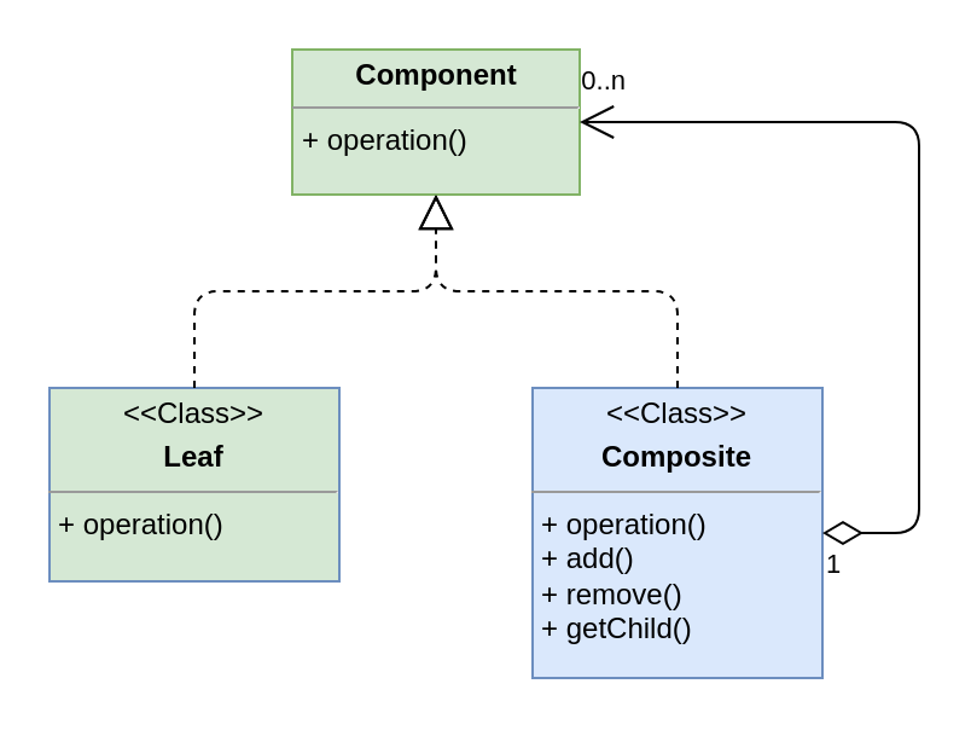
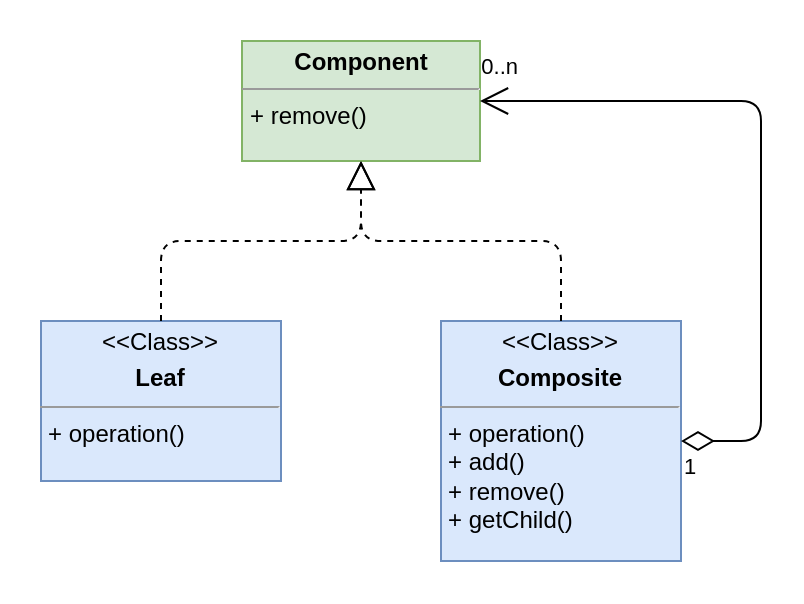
  <mxCell id="0" />
  <mxCell id="1" parent="0" />
- <mxCell id="2" value="&lt;p style=&quot;margin: 0px ; margin-top: 4px ; text-align: center&quot;&gt;&amp;lt;&amp;lt;Class&amp;gt;&amp;gt;&lt;/p&gt;&lt;p style=&quot;margin: 0px ; margin-top: 4px ; text-align: center&quot;&gt;&lt;b&gt;Leaf&lt;/b&gt;&lt;/p&gt;&lt;hr size=&quot;1&quot;&gt;&lt;p style=&quot;margin: 0px ; margin-left: 4px&quot;&gt;+ operation()&lt;br&gt;&lt;/p&gt;" style="verticalAlign=top;align=left;overflow=fill;fontSize=12;fontFamily=Helvetica;html=1;fillColor=#d5e8d4;strokeColor=#6c8ebf;" parent="1" vertex="1"><mxGeometry x="20" y="160" width="120" height="80" as="geometry" /></mxCell>
+ <mxCell id="2" value="&lt;p style=&quot;margin: 0px ; margin-top: 4px ; text-align: center&quot;&gt;&amp;lt;&amp;lt;Class&amp;gt;&amp;gt;&lt;/p&gt;&lt;p style=&quot;margin: 0px ; margin-top: 4px ; text-align: center&quot;&gt;&lt;b&gt;Leaf&lt;/b&gt;&lt;/p&gt;&lt;hr size=&quot;1&quot;&gt;&lt;p style=&quot;margin: 0px ; margin-left: 4px&quot;&gt;+ operation()&lt;br&gt;&lt;/p&gt;" style="verticalAlign=top;align=left;overflow=fill;fontSize=12;fontFamily=Helvetica;html=1;fillColor=#dae8fc;strokeColor=#6c8ebf;" parent="1" vertex="1"><mxGeometry x="20" y="160" width="120" height="80" as="geometry" /></mxCell>
  <mxCell id="3" value="" style="endArrow=block;dashed=1;endFill=0;endSize=12;html=1;exitX=0.5;exitY=0;exitDx=0;exitDy=0;entryX=0.5;entryY=1;entryDx=0;entryDy=0;edgeStyle=orthogonalEdgeStyle;" parent="1" source="2" target="4" edge="1"><mxGeometry width="160" relative="1" as="geometry"><mxPoint x="112" y="665" as="sourcePoint" /><mxPoint x="95" y="150" as="targetPoint" /></mxGeometry></mxCell>
- <mxCell id="4" value="&lt;p style=&quot;margin: 0px ; margin-top: 4px ; text-align: center&quot;&gt;&lt;b&gt;Component&lt;/b&gt;&lt;br&gt;&lt;/p&gt;&lt;hr size=&quot;1&quot;&gt;&lt;p style=&quot;margin: 0px ; margin-left: 4px&quot;&gt;+ operation()&lt;/p&gt;" style="verticalAlign=top;align=left;overflow=fill;fontSize=12;fontFamily=Helvetica;html=1;fillColor=#d5e8d4;strokeColor=#82b366;" parent="1" vertex="1"><mxGeometry x="120.5" y="20" width="119" height="60" as="geometry" /></mxCell>
+ <mxCell id="4" value="&lt;p style=&quot;margin: 0px ; margin-top: 4px ; text-align: center&quot;&gt;&lt;b&gt;Component&lt;/b&gt;&lt;br&gt;&lt;/p&gt;&lt;hr size=&quot;1&quot;&gt;&lt;p style=&quot;margin: 0px ; margin-left: 4px&quot;&gt;+ remove()&lt;/p&gt;" style="verticalAlign=top;align=left;overflow=fill;fontSize=12;fontFamily=Helvetica;html=1;fillColor=#d5e8d4;strokeColor=#82b366;" parent="1" vertex="1"><mxGeometry x="120.5" y="20" width="119" height="60" as="geometry" /></mxCell>
  <mxCell id="5" value="&lt;p style=&quot;margin: 0px ; margin-top: 4px ; text-align: center&quot;&gt;&amp;lt;&amp;lt;Class&amp;gt;&amp;gt;&lt;/p&gt;&lt;p style=&quot;margin: 0px ; margin-top: 4px ; text-align: center&quot;&gt;&lt;b&gt;Composite&lt;/b&gt;&lt;/p&gt;&lt;hr size=&quot;1&quot;&gt;&lt;p style=&quot;margin: 0px ; margin-left: 4px&quot;&gt;+ operation()&lt;br&gt;+ add()&lt;/p&gt;&lt;p style=&quot;margin: 0px ; margin-left: 4px&quot;&gt;+ remove()&lt;/p&gt;&lt;p style=&quot;margin: 0px ; margin-left: 4px&quot;&gt;+ getChild()&lt;/p&gt;" style="verticalAlign=top;align=left;overflow=fill;fontSize=12;fontFamily=Helvetica;html=1;fillColor=#dae8fc;strokeColor=#6c8ebf;" parent="1" vertex="1"><mxGeometry x="220" y="160" width="120" height="120" as="geometry" /></mxCell>
  <mxCell id="6" value="" style="endArrow=block;dashed=1;endFill=0;endSize=12;html=1;exitX=0.5;exitY=0;exitDx=0;exitDy=0;entryX=0.5;entryY=1;entryDx=0;entryDy=0;edgeStyle=orthogonalEdgeStyle;" parent="1" source="5" target="4" edge="1"><mxGeometry width="160" relative="1" as="geometry"><mxPoint x="90" y="170" as="sourcePoint" /><mxPoint x="190.5" y="90" as="targetPoint" /></mxGeometry></mxCell>
  <mxCell id="7" value="" style="endArrow=open;html=1;endSize=12;startArrow=diamondThin;startSize=14;startFill=0;edgeStyle=orthogonalEdgeStyle;exitX=1;exitY=0.5;exitDx=0;exitDy=0;entryX=1;entryY=0.5;entryDx=0;entryDy=0;" edge="1" parent="1" source="5" target="4"><mxGeometry x="-0.087" relative="1" as="geometry"><mxPoint x="400" y="70" as="sourcePoint" /><mxPoint x="560" y="70" as="targetPoint" /><Array as="points"><mxPoint x="380" y="220" /><mxPoint x="380" y="50" /></Array><mxPoint as="offset" /></mxGeometry></mxCell>
  <mxCell id="8" value="1" style="edgeLabel;resizable=0;html=1;align=left;verticalAlign=top;" connectable="0" vertex="1" parent="7"><mxGeometry x="-1" relative="1" as="geometry" /></mxCell>
  <mxCell id="9" value="0..n" style="edgeLabel;resizable=0;html=1;align=right;verticalAlign=top;" connectable="0" vertex="1" parent="7"><mxGeometry x="1" relative="1" as="geometry"><mxPoint x="20.23" y="-30" as="offset" /></mxGeometry></mxCell>
